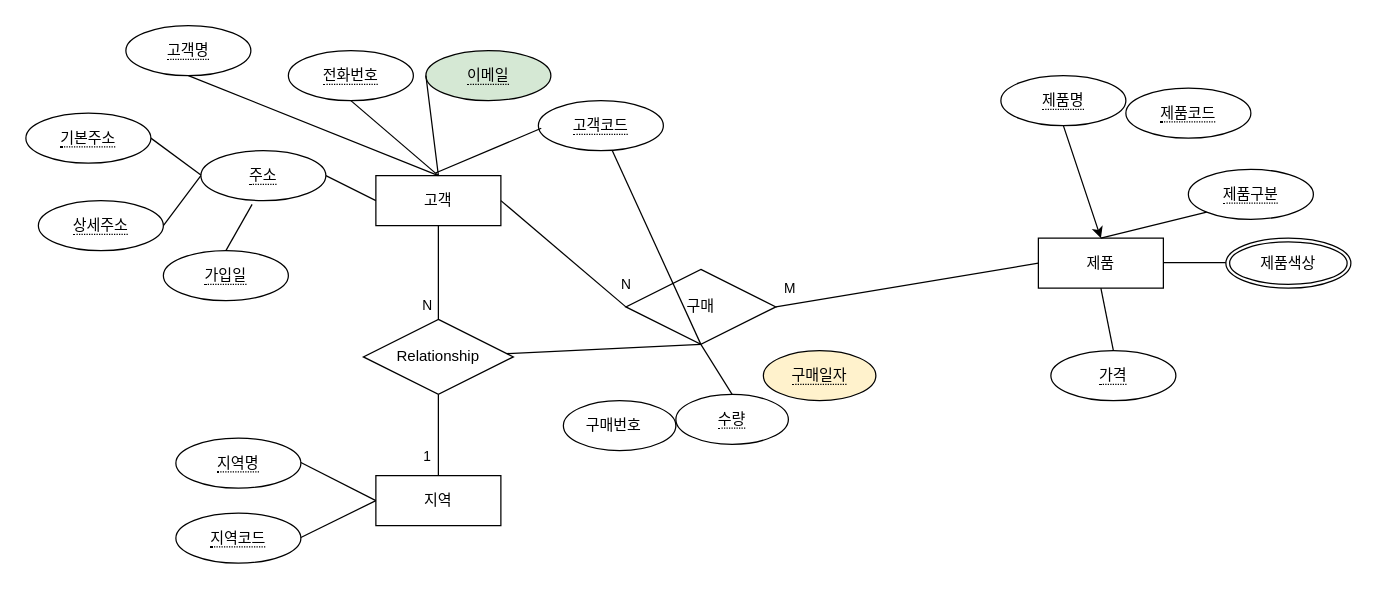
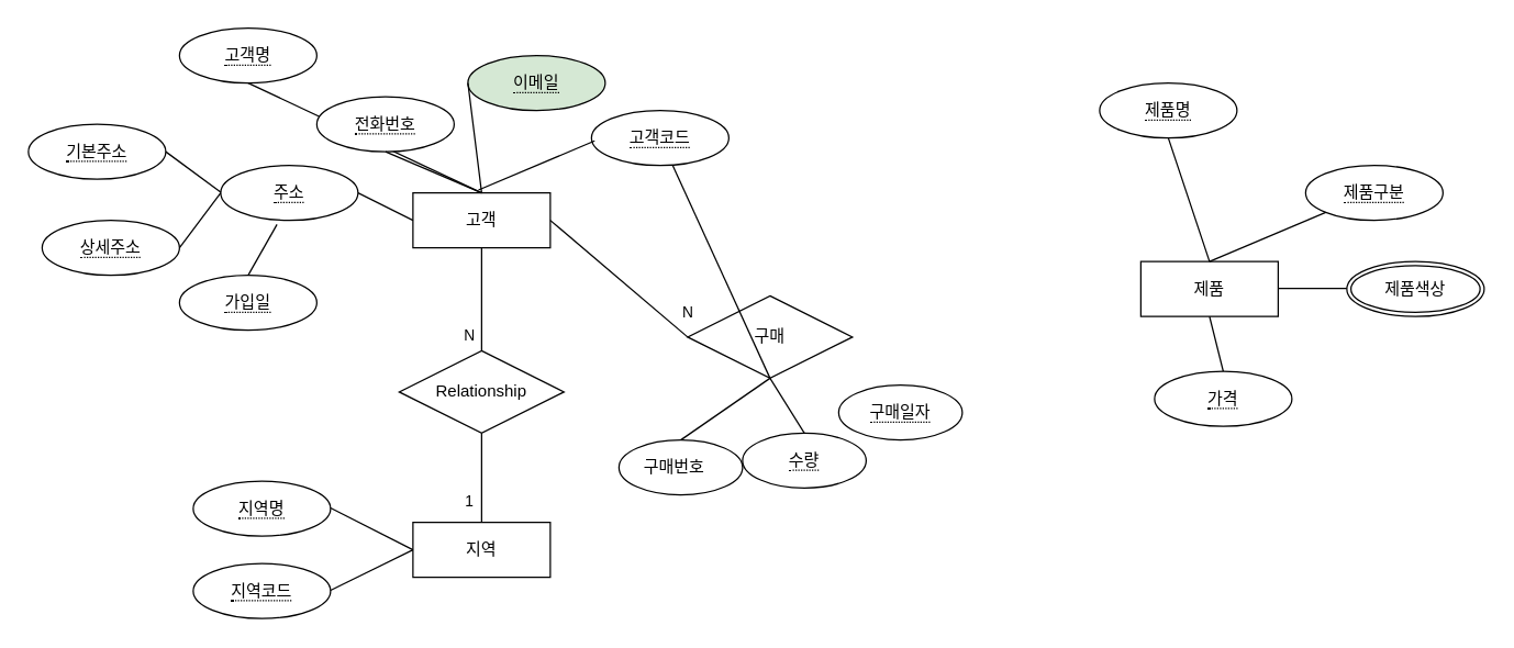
  <mxCell id="0" />
  <mxCell id="1" parent="0" />
  <mxCell id="2" value="고객" style="whiteSpace=wrap;html=1;align=center;" vertex="1" parent="1"><mxGeometry x="300" y="140" width="100" height="40" as="geometry" /></mxCell>
- <mxCell id="3" value="&lt;span style=&quot;border-bottom: 1px dotted&quot;&gt;고객명&lt;/span&gt;" style="ellipse;whiteSpace=wrap;html=1;align=center;" vertex="1" parent="1"><mxGeometry x="100" y="20" width="100" height="40" as="geometry" /></mxCell>
+ <mxCell id="3" value="&lt;span style=&quot;border-bottom: 1px dotted&quot;&gt;고객명&lt;/span&gt;" style="ellipse;whiteSpace=wrap;html=1;align=center;" vertex="1" parent="1"><mxGeometry x="130" y="20" width="100" height="40" as="geometry" /></mxCell>
  <mxCell id="4" value="" style="endArrow=none;html=1;rounded=0;entryX=0.5;entryY=0;entryDx=0;entryDy=0;exitX=0.5;exitY=1;exitDx=0;exitDy=0;" edge="1" parent="1" source="3" target="2"><mxGeometry relative="1" as="geometry"><mxPoint x="180" y="120" as="sourcePoint" /><mxPoint x="340" y="120" as="targetPoint" /></mxGeometry></mxCell>
- <mxCell id="5" value="&lt;span style=&quot;border-bottom: 1px dotted&quot;&gt;전화번호&lt;/span&gt;" style="ellipse;whiteSpace=wrap;html=1;align=center;" vertex="1" parent="1"><mxGeometry x="230" y="40" width="100" height="40" as="geometry" /></mxCell>
+ <mxCell id="5" value="&lt;span style=&quot;border-bottom: 1px dotted&quot;&gt;전화번호&lt;/span&gt;" style="ellipse;whiteSpace=wrap;html=1;align=center;" vertex="1" parent="1"><mxGeometry x="230" y="70" width="100" height="40" as="geometry" /></mxCell>
  <mxCell id="6" value="" style="endArrow=none;html=1;rounded=0;entryX=0.5;entryY=0;entryDx=0;entryDy=0;exitX=0.5;exitY=1;exitDx=0;exitDy=0;" edge="1" parent="1" source="5" target="2"><mxGeometry relative="1" as="geometry"><mxPoint x="290" y="110" as="sourcePoint" /><mxPoint x="360" y="150" as="targetPoint" /></mxGeometry></mxCell>
  <mxCell id="7" value="&lt;span style=&quot;border-bottom: 1px dotted&quot;&gt;이메일&lt;/span&gt;" style="ellipse;whiteSpace=wrap;html=1;align=center;fillColor=#d5e8d4;" vertex="1" parent="1"><mxGeometry x="340" y="40" width="100" height="40" as="geometry" /></mxCell>
  <mxCell id="8" value="" style="endArrow=none;html=1;rounded=0;entryX=0.5;entryY=0;entryDx=0;entryDy=0;exitX=0;exitY=0.5;exitDx=0;exitDy=0;" edge="1" parent="1" source="7" target="2"><mxGeometry relative="1" as="geometry"><mxPoint x="420" y="110" as="sourcePoint" /><mxPoint x="360" y="150" as="targetPoint" /></mxGeometry></mxCell>
  <mxCell id="9" value="&lt;span style=&quot;border-bottom: 1px dotted&quot;&gt;고객코드&lt;/span&gt;" style="ellipse;whiteSpace=wrap;html=1;align=center;" vertex="1" parent="1"><mxGeometry x="430" y="80" width="100" height="40" as="geometry" /></mxCell>
  <mxCell id="10" value="" style="endArrow=none;html=1;rounded=0;entryX=0.5;entryY=0;entryDx=0;entryDy=0;exitX=0;exitY=1;exitDx=0;exitDy=0;" edge="1" parent="1"><mxGeometry relative="1" as="geometry"><mxPoint x="432.325" y="102.072" as="sourcePoint" /><mxPoint x="347.68" y="137.93" as="targetPoint" /></mxGeometry></mxCell>
  <mxCell id="11" value="" style="endArrow=none;html=1;rounded=0;entryX=0;entryY=0.5;entryDx=0;entryDy=0;" edge="1" parent="1" target="2"><mxGeometry relative="1" as="geometry"><mxPoint x="260" y="140" as="sourcePoint" /><mxPoint x="230" y="170" as="targetPoint" /></mxGeometry></mxCell>
  <mxCell id="12" value="&lt;span style=&quot;border-bottom: 1px dotted&quot;&gt;주소&lt;/span&gt;" style="ellipse;whiteSpace=wrap;html=1;align=center;" vertex="1" parent="1"><mxGeometry x="160" y="120" width="100" height="40" as="geometry" /></mxCell>
  <mxCell id="13" value="" style="endArrow=none;html=1;rounded=0;" edge="1" parent="1"><mxGeometry relative="1" as="geometry"><mxPoint x="120" y="110" as="sourcePoint" /><mxPoint x="160" y="139.5" as="targetPoint" /></mxGeometry></mxCell>
  <mxCell id="14" value="" style="endArrow=none;html=1;rounded=0;exitX=0;exitY=0.5;exitDx=0;exitDy=0;" edge="1" parent="1" source="12"><mxGeometry relative="1" as="geometry"><mxPoint x="120" y="160" as="sourcePoint" /><mxPoint x="130" y="180" as="targetPoint" /></mxGeometry></mxCell>
  <mxCell id="15" value="&lt;span style=&quot;border-bottom: 1px dotted&quot;&gt;기본주소&lt;/span&gt;" style="ellipse;whiteSpace=wrap;html=1;align=center;" vertex="1" parent="1"><mxGeometry x="20" y="90" width="100" height="40" as="geometry" /></mxCell>
  <mxCell id="16" value="&lt;span style=&quot;border-bottom: 1px dotted&quot;&gt;상세주소&lt;/span&gt;" style="ellipse;whiteSpace=wrap;html=1;align=center;" vertex="1" parent="1"><mxGeometry x="30" y="160" width="100" height="40" as="geometry" /></mxCell>
  <mxCell id="17" value="" style="endArrow=none;html=1;rounded=0;exitX=0.41;exitY=1.075;exitDx=0;exitDy=0;exitPerimeter=0;" edge="1" parent="1" source="12"><mxGeometry relative="1" as="geometry"><mxPoint x="170" y="150" as="sourcePoint" /><mxPoint x="180" y="200" as="targetPoint" /></mxGeometry></mxCell>
  <mxCell id="18" value="&lt;span style=&quot;border-bottom: 1px dotted&quot;&gt;가입일&lt;/span&gt;" style="ellipse;whiteSpace=wrap;html=1;align=center;" vertex="1" parent="1"><mxGeometry x="130" y="200" width="100" height="40" as="geometry" /></mxCell>
  <mxCell id="19" value="" style="endArrow=none;html=1;rounded=0;entryX=0.5;entryY=0;entryDx=0;entryDy=0;" edge="1" parent="1" target="36"><mxGeometry relative="1" as="geometry"><mxPoint x="350" y="180" as="sourcePoint" /><mxPoint x="350" y="220" as="targetPoint" /></mxGeometry></mxCell>
  <mxCell id="20" value="N&lt;div&gt;&lt;br&gt;&lt;/div&gt;" style="edgeLabel;html=1;align=center;verticalAlign=middle;resizable=0;points=[];" vertex="1" connectable="0" parent="19"><mxGeometry x="0.12" relative="1" as="geometry"><mxPoint x="-10" y="28" as="offset" /></mxGeometry></mxCell>
  <mxCell id="21" value="지역" style="whiteSpace=wrap;html=1;align=center;" vertex="1" parent="1"><mxGeometry x="300" y="380" width="100" height="40" as="geometry" /></mxCell>
  <mxCell id="22" value="&lt;span style=&quot;border-bottom: 1px dotted&quot;&gt;지역명&lt;/span&gt;" style="ellipse;whiteSpace=wrap;html=1;align=center;" vertex="1" parent="1"><mxGeometry x="140" y="350" width="100" height="40" as="geometry" /></mxCell>
  <mxCell id="23" value="" style="endArrow=none;html=1;rounded=0;entryX=0;entryY=0.5;entryDx=0;entryDy=0;" edge="1" parent="1" target="21"><mxGeometry relative="1" as="geometry"><mxPoint x="240" y="369.5" as="sourcePoint" /><mxPoint x="330" y="369.5" as="targetPoint" /></mxGeometry></mxCell>
  <mxCell id="24" value="&lt;span style=&quot;border-bottom: 1px dotted&quot;&gt;지역코드&lt;/span&gt;" style="ellipse;whiteSpace=wrap;html=1;align=center;" vertex="1" parent="1"><mxGeometry x="140" y="410" width="100" height="40" as="geometry" /></mxCell>
  <mxCell id="25" value="" style="endArrow=none;html=1;rounded=0;entryX=0;entryY=0.5;entryDx=0;entryDy=0;" edge="1" parent="1" target="21"><mxGeometry relative="1" as="geometry"><mxPoint x="240" y="429.5" as="sourcePoint" /><mxPoint x="290" y="460" as="targetPoint" /></mxGeometry></mxCell>
  <mxCell id="26" value="제품" style="whiteSpace=wrap;html=1;align=center;" vertex="1" parent="1"><mxGeometry x="830" y="190" width="100" height="40" as="geometry" /></mxCell>
  <mxCell id="27" value="" style="endArrow=none;html=1;rounded=0;entryX=0;entryY=0.5;entryDx=0;entryDy=0;exitX=1;exitY=0.5;exitDx=0;exitDy=0;" edge="1" parent="1"><mxGeometry relative="1" as="geometry"><mxPoint x="930" y="209.5" as="sourcePoint" /><mxPoint x="980" y="209.5" as="targetPoint" /></mxGeometry></mxCell>
- <mxCell id="28" value="&lt;span style=&quot;border-bottom: 1px dotted&quot;&gt;가격&lt;/span&gt;" style="ellipse;whiteSpace=wrap;html=1;align=center;" vertex="1" parent="1"><mxGeometry x="840" y="280" width="100" height="40" as="geometry" /></mxCell>
+ <mxCell id="28" value="&lt;span style=&quot;border-bottom: 1px dotted&quot;&gt;가격&lt;/span&gt;" style="ellipse;whiteSpace=wrap;html=1;align=center;" vertex="1" parent="1"><mxGeometry x="840" y="270" width="100" height="40" as="geometry" /></mxCell>
  <mxCell id="29" value="" style="endArrow=none;html=1;rounded=0;entryX=0;entryY=0.5;entryDx=0;entryDy=0;exitX=0.5;exitY=0;exitDx=0;exitDy=0;" edge="1" parent="1" source="28"><mxGeometry relative="1" as="geometry"><mxPoint x="890" y="280" as="sourcePoint" /><mxPoint x="880" y="230" as="targetPoint" /></mxGeometry></mxCell>
- <mxCell id="30" value="&lt;span style=&quot;border-bottom: 1px dotted&quot;&gt;제품구분&lt;/span&gt;" style="ellipse;whiteSpace=wrap;html=1;align=center;" vertex="1" parent="1"><mxGeometry x="950" y="135" width="100" height="40" as="geometry" /></mxCell>
+ <mxCell id="30" value="&lt;span style=&quot;border-bottom: 1px dotted&quot;&gt;제품구분&lt;/span&gt;" style="ellipse;whiteSpace=wrap;html=1;align=center;" vertex="1" parent="1"><mxGeometry x="950" y="120" width="100" height="40" as="geometry" /></mxCell>
  <mxCell id="31" value="" style="endArrow=none;html=1;rounded=0;exitX=0;exitY=1;exitDx=0;exitDy=0;" edge="1" parent="1" source="30"><mxGeometry relative="1" as="geometry"><mxPoint x="820" y="154.5" as="sourcePoint" /><mxPoint x="880" y="190" as="targetPoint" /></mxGeometry></mxCell>
  <mxCell id="32" value="&lt;span style=&quot;border-bottom: 1px dotted&quot;&gt;제품명&lt;/span&gt;" style="ellipse;whiteSpace=wrap;html=1;align=center;" vertex="1" parent="1"><mxGeometry x="800" y="60" width="100" height="40" as="geometry" /></mxCell>
- <mxCell id="33" value="" style="endArrow=classic;html=1;rounded=0;entryX=0.5;entryY=0;entryDx=0;entryDy=0;exitX=0.5;exitY=1;exitDx=0;exitDy=0;" edge="1" parent="1" source="32" target="26"><mxGeometry relative="1" as="geometry"><mxPoint x="870" y="104.5" as="sourcePoint" /><mxPoint x="920" y="135" as="targetPoint" /></mxGeometry></mxCell>
- <mxCell id="34" value="&lt;span style=&quot;border-bottom: 1px dotted&quot;&gt;제품코드&lt;/span&gt;" style="ellipse;whiteSpace=wrap;html=1;align=center;" vertex="1" parent="1"><mxGeometry x="900" y="70" width="100" height="40" as="geometry" /></mxCell>
+ <mxCell id="33" value="" style="endArrow=none;html=1;rounded=0;entryX=0.5;entryY=0;entryDx=0;entryDy=0;exitX=0.5;exitY=1;exitDx=0;exitDy=0;" edge="1" parent="1" source="32" target="26"><mxGeometry relative="1" as="geometry"><mxPoint x="870" y="104.5" as="sourcePoint" /><mxPoint x="920" y="135" as="targetPoint" /></mxGeometry></mxCell>
  <mxCell id="35" value="제품색상" style="ellipse;shape=doubleEllipse;margin=3;whiteSpace=wrap;html=1;align=center;" vertex="1" parent="1"><mxGeometry x="980" y="190" width="100" height="40" as="geometry" /></mxCell>
  <mxCell id="36" value="Relationship" style="shape=rhombus;perimeter=rhombusPerimeter;whiteSpace=wrap;html=1;align=center;" vertex="1" parent="1"><mxGeometry x="290" y="255" width="120" height="60" as="geometry" /></mxCell>
  <mxCell id="37" value="" style="endArrow=none;html=1;rounded=0;exitX=0.5;exitY=1;exitDx=0;exitDy=0;" edge="1" parent="1" source="36"><mxGeometry relative="1" as="geometry"><mxPoint x="349.5" y="322.5" as="sourcePoint" /><mxPoint x="350" y="380" as="targetPoint" /></mxGeometry></mxCell>
  <mxCell id="38" value="1" style="edgeLabel;html=1;align=center;verticalAlign=middle;resizable=0;points=[];" vertex="1" connectable="0" parent="37"><mxGeometry x="0.508" y="3" relative="1" as="geometry"><mxPoint x="-13" as="offset" /></mxGeometry></mxCell>
  <mxCell id="39" value="구매" style="shape=rhombus;perimeter=rhombusPerimeter;whiteSpace=wrap;html=1;align=center;" vertex="1" parent="1"><mxGeometry x="500" y="215" width="120" height="60" as="geometry" /></mxCell>
  <mxCell id="40" value="" style="endArrow=none;html=1;rounded=0;exitX=1;exitY=0.5;exitDx=0;exitDy=0;entryX=0;entryY=0.5;entryDx=0;entryDy=0;" edge="1" parent="1" source="2" target="39"><mxGeometry relative="1" as="geometry"><mxPoint x="270" y="260" as="sourcePoint" /><mxPoint x="430" y="260" as="targetPoint" /></mxGeometry></mxCell>
  <mxCell id="41" value="N" style="edgeLabel;html=1;align=center;verticalAlign=middle;resizable=0;points=[];" vertex="1" connectable="0" parent="40"><mxGeometry x="0.641" y="-2" relative="1" as="geometry"><mxPoint x="19" y="-5" as="offset" /></mxGeometry></mxCell>
- <mxCell id="42" value="" style="endArrow=none;html=1;rounded=0;exitX=0.5;exitY=1;exitDx=0;exitDy=0;" edge="1" parent="1" source="39" target="36"><mxGeometry relative="1" as="geometry"><mxPoint x="530" y="262.5" as="sourcePoint" /><mxPoint x="490" y="290" as="targetPoint" /></mxGeometry></mxCell>
+ <mxCell id="42" value="" style="endArrow=none;html=1;rounded=0;exitX=0.5;exitY=1;exitDx=0;exitDy=0;entryX=0.5;entryY=0;entryDx=0;entryDy=0;" edge="1" parent="1" source="39" target="45"><mxGeometry relative="1" as="geometry"><mxPoint x="530" y="262.5" as="sourcePoint" /><mxPoint x="490" y="290" as="targetPoint" /></mxGeometry></mxCell>
  <mxCell id="43" value="" style="endArrow=none;html=1;rounded=0;exitX=0.5;exitY=1;exitDx=0;exitDy=0;entryX=0.5;entryY=0;entryDx=0;entryDy=0;" edge="1" parent="1" source="39" target="46"><mxGeometry relative="1" as="geometry"><mxPoint x="540" y="265" as="sourcePoint" /><mxPoint x="570" y="310" as="targetPoint" /></mxGeometry></mxCell>
  <mxCell id="44" value="" style="endArrow=none;html=1;rounded=0;exitX=0.5;exitY=1;exitDx=0;exitDy=0;" edge="1" parent="1" source="39" target="9"><mxGeometry relative="1" as="geometry"><mxPoint x="530" y="260" as="sourcePoint" /><mxPoint x="600" y="270" as="targetPoint" /></mxGeometry></mxCell>
  <mxCell id="45" value="구매번호&lt;span style=&quot;white-space: pre;&quot;&gt;&#09;&lt;/span&gt;" style="ellipse;whiteSpace=wrap;html=1;align=center;" vertex="1" parent="1"><mxGeometry x="450" y="320" width="90" height="40" as="geometry" /></mxCell>
  <mxCell id="46" value="&lt;span style=&quot;border-bottom: 1px dotted&quot;&gt;수량&lt;/span&gt;" style="ellipse;whiteSpace=wrap;html=1;align=center;" vertex="1" parent="1"><mxGeometry x="540" y="315" width="90" height="40" as="geometry" /></mxCell>
- <mxCell id="47" value="&lt;span style=&quot;border-bottom: 1px dotted&quot;&gt;구매일자&lt;/span&gt;" style="ellipse;whiteSpace=wrap;html=1;align=center;fillColor=#fff2cc;" vertex="1" parent="1"><mxGeometry x="610" y="280" width="90" height="40" as="geometry" /></mxCell>
- <mxCell id="48" value="" style="endArrow=none;html=1;rounded=0;exitX=1;exitY=0.5;exitDx=0;exitDy=0;entryX=0;entryY=0.5;entryDx=0;entryDy=0;" edge="1" parent="1" source="39" target="26"><mxGeometry relative="1" as="geometry"><mxPoint x="610" y="160" as="sourcePoint" /><mxPoint x="710" y="245" as="targetPoint" /></mxGeometry></mxCell>
- <mxCell id="49" value="M" style="edgeLabel;html=1;align=center;verticalAlign=middle;resizable=0;points=[];" vertex="1" connectable="0" parent="48"><mxGeometry x="-0.526" y="-1" relative="1" as="geometry"><mxPoint x="-39" y="-8" as="offset" /></mxGeometry></mxCell>
+ <mxCell id="47" value="&lt;span style=&quot;border-bottom: 1px dotted&quot;&gt;구매일자&lt;/span&gt;" style="ellipse;whiteSpace=wrap;html=1;align=center;" vertex="1" parent="1"><mxGeometry x="610" y="280" width="90" height="40" as="geometry" /></mxCell>
